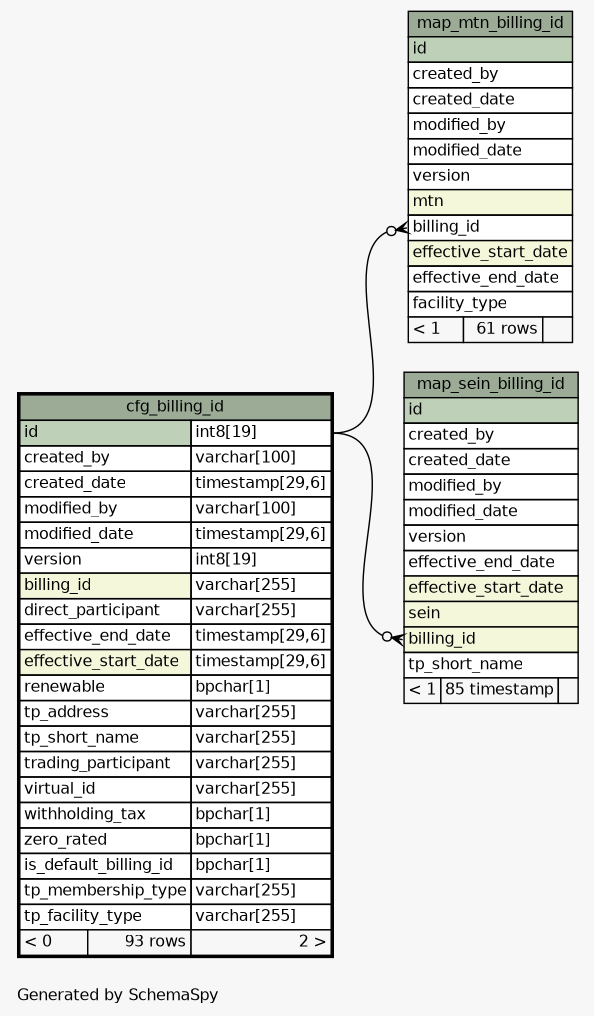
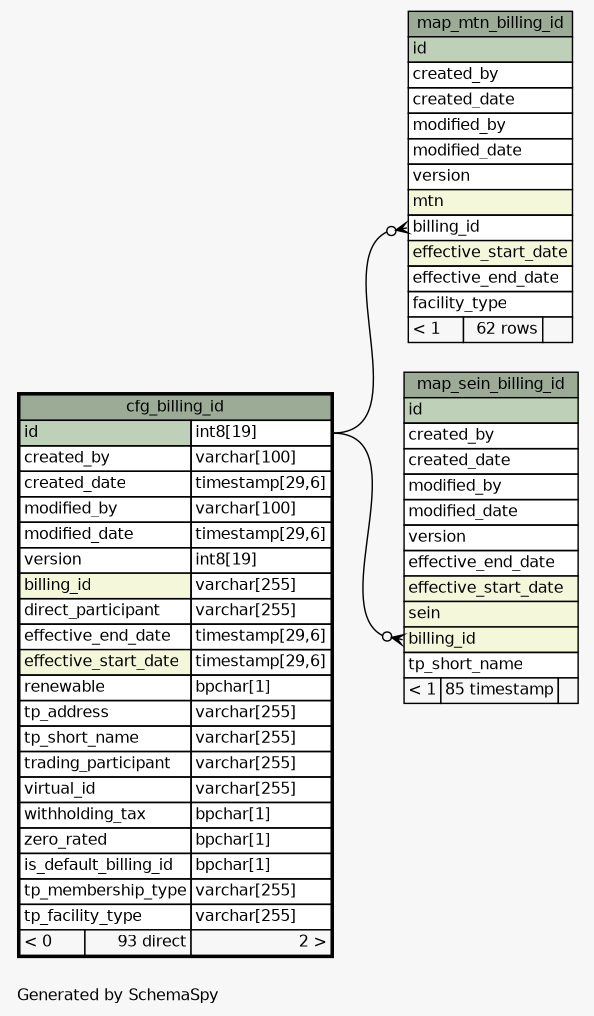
  digraph {
    bgcolor="#f7f7f7"
    fontname=Helvetica
    fontsize=11
    label="\nGenerated by SchemaSpy"
    labeljust=l
    nodesep=0.18
    rankdir=RL
    ranksep=0.46
    node [fontname=Helvetica fontsize=11 shape=plaintext]
    edge [arrowhead=none arrowsize=0.8 arrowtail=crowodot dir=back headport="id.type:e" tailport="billing_id:w"]
-   n1 [label=<     <TABLE BORDER="0" CELLBORDER="1" CELLSPACING="0" BGCOLOR="#ffffff">       <TR><TD COLSPAN="3" BGCOLOR="#9bab96" ALIGN="CENTER">map_mtn_billing_id</TD></TR>       <TR><TD PORT="id" COLSPAN="3" BGCOLOR="#bed1b8" ALIGN="LEFT">id</TD></TR>       <TR><TD PORT="created_by" COLSPAN="3" ALIGN="LEFT">created_by</TD></TR>       <TR><TD PORT="created_date" COLSPAN="3" ALIGN="LEFT">created_date</TD></TR>       <TR><TD PORT="modified_by" COLSPAN="3" ALIGN="LEFT">modified_by</TD></TR>       <TR><TD PORT="modified_date" COLSPAN="3" ALIGN="LEFT">modified_date</TD></TR>       <TR><TD PORT="version" COLSPAN="3" ALIGN="LEFT">version</TD></TR>       <TR><TD PORT="mtn" COLSPAN="3" BGCOLOR="#f4f7da" ALIGN="LEFT">mtn</TD></TR>       <TR><TD PORT="billing_id" COLSPAN="3" ALIGN="LEFT">billing_id</TD></TR>       <TR><TD PORT="effective_start_date" COLSPAN="3" BGCOLOR="#f4f7da" ALIGN="LEFT">effective_start_date</TD></TR>       <TR><TD PORT="effective_end_date" COLSPAN="3" ALIGN="LEFT">effective_end_date</TD></TR>       <TR><TD PORT="facility_type" COLSPAN="3" ALIGN="LEFT">facility_type</TD></TR>       <TR><TD ALIGN="LEFT" BGCOLOR="#f7f7f7">&lt; 1</TD><TD ALIGN="RIGHT" BGCOLOR="#f7f7f7">61 rows</TD><TD ALIGN="RIGHT" BGCOLOR="#f7f7f7">  </TD></TR>     </TABLE>>]
-   n2 [label=<     <TABLE BORDER="2" CELLBORDER="1" CELLSPACING="0" BGCOLOR="#ffffff">       <TR><TD COLSPAN="3" BGCOLOR="#9bab96" ALIGN="CENTER">cfg_billing_id</TD></TR>       <TR><TD PORT="id" COLSPAN="2" BGCOLOR="#bed1b8" ALIGN="LEFT">id</TD><TD PORT="id.type" ALIGN="LEFT">int8[19]</TD></TR>       <TR><TD PORT="created_by" COLSPAN="2" ALIGN="LEFT">created_by</TD><TD PORT="created_by.type" ALIGN="LEFT">varchar[100]</TD></TR>       <TR><TD PORT="created_date" COLSPAN="2" ALIGN="LEFT">created_date</TD><TD PORT="created_date.type" ALIGN="LEFT">timestamp[29,6]</TD></TR>       <TR><TD PORT="modified_by" COLSPAN="2" ALIGN="LEFT">modified_by</TD><TD PORT="modified_by.type" ALIGN="LEFT">varchar[100]</TD></TR>       <TR><TD PORT="modified_date" COLSPAN="2" ALIGN="LEFT">modified_date</TD><TD PORT="modified_date.type" ALIGN="LEFT">timestamp[29,6]</TD></TR>       <TR><TD PORT="version" COLSPAN="2" ALIGN="LEFT">version</TD><TD PORT="version.type" ALIGN="LEFT">int8[19]</TD></TR>       <TR><TD PORT="billing_id" COLSPAN="2" BGCOLOR="#f4f7da" ALIGN="LEFT">billing_id</TD><TD PORT="billing_id.type" ALIGN="LEFT">varchar[255]</TD></TR>       <TR><TD PORT="direct_participant" COLSPAN="2" ALIGN="LEFT">direct_participant</TD><TD PORT="direct_participant.type" ALIGN="LEFT">varchar[255]</TD></TR>       <TR><TD PORT="effective_end_date" COLSPAN="2" ALIGN="LEFT">effective_end_date</TD><TD PORT="effective_end_date.type" ALIGN="LEFT">timestamp[29,6]</TD></TR>       <TR><TD PORT="effective_start_date" COLSPAN="2" BGCOLOR="#f4f7da" ALIGN="LEFT">effective_start_date</TD><TD PORT="effective_start_date.type" ALIGN="LEFT">timestamp[29,6]</TD></TR>       <TR><TD PORT="renewable" COLSPAN="2" ALIGN="LEFT">renewable</TD><TD PORT="renewable.type" ALIGN="LEFT">bpchar[1]</TD></TR>       <TR><TD PORT="tp_address" COLSPAN="2" ALIGN="LEFT">tp_address</TD><TD PORT="tp_address.type" ALIGN="LEFT">varchar[255]</TD></TR>       <TR><TD PORT="tp_short_name" COLSPAN="2" ALIGN="LEFT">tp_short_name</TD><TD PORT="tp_short_name.type" ALIGN="LEFT">varchar[255]</TD></TR>       <TR><TD PORT="trading_participant" COLSPAN="2" ALIGN="LEFT">trading_participant</TD><TD PORT="trading_participant.type" ALIGN="LEFT">varchar[255]</TD></TR>       <TR><TD PORT="virtual_id" COLSPAN="2" ALIGN="LEFT">virtual_id</TD><TD PORT="virtual_id.type" ALIGN="LEFT">varchar[255]</TD></TR>       <TR><TD PORT="withholding_tax" COLSPAN="2" ALIGN="LEFT">withholding_tax</TD><TD PORT="withholding_tax.type" ALIGN="LEFT">bpchar[1]</TD></TR>       <TR><TD PORT="zero_rated" COLSPAN="2" ALIGN="LEFT">zero_rated</TD><TD PORT="zero_rated.type" ALIGN="LEFT">bpchar[1]</TD></TR>       <TR><TD PORT="is_default_billing_id" COLSPAN="2" ALIGN="LEFT">is_default_billing_id</TD><TD PORT="is_default_billing_id.type" ALIGN="LEFT">bpchar[1]</TD></TR>       <TR><TD PORT="tp_membership_type" COLSPAN="2" ALIGN="LEFT">tp_membership_type</TD><TD PORT="tp_membership_type.type" ALIGN="LEFT">varchar[255]</TD></TR>       <TR><TD PORT="tp_facility_type" COLSPAN="2" ALIGN="LEFT">tp_facility_type</TD><TD PORT="tp_facility_type.type" ALIGN="LEFT">varchar[255]</TD></TR>       <TR><TD ALIGN="LEFT" BGCOLOR="#f7f7f7">&lt; 0</TD><TD ALIGN="RIGHT" BGCOLOR="#f7f7f7">93 rows</TD><TD ALIGN="RIGHT" BGCOLOR="#f7f7f7">2 &gt;</TD></TR>     </TABLE>>]
+   n1 [label=<     <TABLE BORDER="0" CELLBORDER="1" CELLSPACING="0" BGCOLOR="#ffffff">       <TR><TD COLSPAN="3" BGCOLOR="#9bab96" ALIGN="CENTER">map_mtn_billing_id</TD></TR>       <TR><TD PORT="id" COLSPAN="3" BGCOLOR="#bed1b8" ALIGN="LEFT">id</TD></TR>       <TR><TD PORT="created_by" COLSPAN="3" ALIGN="LEFT">created_by</TD></TR>       <TR><TD PORT="created_date" COLSPAN="3" ALIGN="LEFT">created_date</TD></TR>       <TR><TD PORT="modified_by" COLSPAN="3" ALIGN="LEFT">modified_by</TD></TR>       <TR><TD PORT="modified_date" COLSPAN="3" ALIGN="LEFT">modified_date</TD></TR>       <TR><TD PORT="version" COLSPAN="3" ALIGN="LEFT">version</TD></TR>       <TR><TD PORT="mtn" COLSPAN="3" BGCOLOR="#f4f7da" ALIGN="LEFT">mtn</TD></TR>       <TR><TD PORT="billing_id" COLSPAN="3" ALIGN="LEFT">billing_id</TD></TR>       <TR><TD PORT="effective_start_date" COLSPAN="3" BGCOLOR="#f4f7da" ALIGN="LEFT">effective_start_date</TD></TR>       <TR><TD PORT="effective_end_date" COLSPAN="3" ALIGN="LEFT">effective_end_date</TD></TR>       <TR><TD PORT="facility_type" COLSPAN="3" ALIGN="LEFT">facility_type</TD></TR>       <TR><TD ALIGN="LEFT" BGCOLOR="#f7f7f7">&lt; 1</TD><TD ALIGN="RIGHT" BGCOLOR="#f7f7f7">62 rows</TD><TD ALIGN="RIGHT" BGCOLOR="#f7f7f7">  </TD></TR>     </TABLE>>]
+   n2 [label=<     <TABLE BORDER="2" CELLBORDER="1" CELLSPACING="0" BGCOLOR="#ffffff">       <TR><TD COLSPAN="3" BGCOLOR="#9bab96" ALIGN="CENTER">cfg_billing_id</TD></TR>       <TR><TD PORT="id" COLSPAN="2" BGCOLOR="#bed1b8" ALIGN="LEFT">id</TD><TD PORT="id.type" ALIGN="LEFT">int8[19]</TD></TR>       <TR><TD PORT="created_by" COLSPAN="2" ALIGN="LEFT">created_by</TD><TD PORT="created_by.type" ALIGN="LEFT">varchar[100]</TD></TR>       <TR><TD PORT="created_date" COLSPAN="2" ALIGN="LEFT">created_date</TD><TD PORT="created_date.type" ALIGN="LEFT">timestamp[29,6]</TD></TR>       <TR><TD PORT="modified_by" COLSPAN="2" ALIGN="LEFT">modified_by</TD><TD PORT="modified_by.type" ALIGN="LEFT">varchar[100]</TD></TR>       <TR><TD PORT="modified_date" COLSPAN="2" ALIGN="LEFT">modified_date</TD><TD PORT="modified_date.type" ALIGN="LEFT">timestamp[29,6]</TD></TR>       <TR><TD PORT="version" COLSPAN="2" ALIGN="LEFT">version</TD><TD PORT="version.type" ALIGN="LEFT">int8[19]</TD></TR>       <TR><TD PORT="billing_id" COLSPAN="2" BGCOLOR="#f4f7da" ALIGN="LEFT">billing_id</TD><TD PORT="billing_id.type" ALIGN="LEFT">varchar[255]</TD></TR>       <TR><TD PORT="direct_participant" COLSPAN="2" ALIGN="LEFT">direct_participant</TD><TD PORT="direct_participant.type" ALIGN="LEFT">varchar[255]</TD></TR>       <TR><TD PORT="effective_end_date" COLSPAN="2" ALIGN="LEFT">effective_end_date</TD><TD PORT="effective_end_date.type" ALIGN="LEFT">timestamp[29,6]</TD></TR>       <TR><TD PORT="effective_start_date" COLSPAN="2" BGCOLOR="#f4f7da" ALIGN="LEFT">effective_start_date</TD><TD PORT="effective_start_date.type" ALIGN="LEFT">timestamp[29,6]</TD></TR>       <TR><TD PORT="renewable" COLSPAN="2" ALIGN="LEFT">renewable</TD><TD PORT="renewable.type" ALIGN="LEFT">bpchar[1]</TD></TR>       <TR><TD PORT="tp_address" COLSPAN="2" ALIGN="LEFT">tp_address</TD><TD PORT="tp_address.type" ALIGN="LEFT">varchar[255]</TD></TR>       <TR><TD PORT="tp_short_name" COLSPAN="2" ALIGN="LEFT">tp_short_name</TD><TD PORT="tp_short_name.type" ALIGN="LEFT">varchar[255]</TD></TR>       <TR><TD PORT="trading_participant" COLSPAN="2" ALIGN="LEFT">trading_participant</TD><TD PORT="trading_participant.type" ALIGN="LEFT">varchar[255]</TD></TR>       <TR><TD PORT="virtual_id" COLSPAN="2" ALIGN="LEFT">virtual_id</TD><TD PORT="virtual_id.type" ALIGN="LEFT">varchar[255]</TD></TR>       <TR><TD PORT="withholding_tax" COLSPAN="2" ALIGN="LEFT">withholding_tax</TD><TD PORT="withholding_tax.type" ALIGN="LEFT">bpchar[1]</TD></TR>       <TR><TD PORT="zero_rated" COLSPAN="2" ALIGN="LEFT">zero_rated</TD><TD PORT="zero_rated.type" ALIGN="LEFT">bpchar[1]</TD></TR>       <TR><TD PORT="is_default_billing_id" COLSPAN="2" ALIGN="LEFT">is_default_billing_id</TD><TD PORT="is_default_billing_id.type" ALIGN="LEFT">bpchar[1]</TD></TR>       <TR><TD PORT="tp_membership_type" COLSPAN="2" ALIGN="LEFT">tp_membership_type</TD><TD PORT="tp_membership_type.type" ALIGN="LEFT">varchar[255]</TD></TR>       <TR><TD PORT="tp_facility_type" COLSPAN="2" ALIGN="LEFT">tp_facility_type</TD><TD PORT="tp_facility_type.type" ALIGN="LEFT">varchar[255]</TD></TR>       <TR><TD ALIGN="LEFT" BGCOLOR="#f7f7f7">&lt; 0</TD><TD ALIGN="RIGHT" BGCOLOR="#f7f7f7">93 direct</TD><TD ALIGN="RIGHT" BGCOLOR="#f7f7f7">2 &gt;</TD></TR>     </TABLE>>]
    n3 [label=<     <TABLE BORDER="0" CELLBORDER="1" CELLSPACING="0" BGCOLOR="#ffffff">       <TR><TD COLSPAN="3" BGCOLOR="#9bab96" ALIGN="CENTER">map_sein_billing_id</TD></TR>       <TR><TD PORT="id" COLSPAN="3" BGCOLOR="#bed1b8" ALIGN="LEFT">id</TD></TR>       <TR><TD PORT="created_by" COLSPAN="3" ALIGN="LEFT">created_by</TD></TR>       <TR><TD PORT="created_date" COLSPAN="3" ALIGN="LEFT">created_date</TD></TR>       <TR><TD PORT="modified_by" COLSPAN="3" ALIGN="LEFT">modified_by</TD></TR>       <TR><TD PORT="modified_date" COLSPAN="3" ALIGN="LEFT">modified_date</TD></TR>       <TR><TD PORT="version" COLSPAN="3" ALIGN="LEFT">version</TD></TR>       <TR><TD PORT="effective_end_date" COLSPAN="3" ALIGN="LEFT">effective_end_date</TD></TR>       <TR><TD PORT="effective_start_date" COLSPAN="3" BGCOLOR="#f4f7da" ALIGN="LEFT">effective_start_date</TD></TR>       <TR><TD PORT="sein" COLSPAN="3" BGCOLOR="#f4f7da" ALIGN="LEFT">sein</TD></TR>       <TR><TD PORT="billing_id" COLSPAN="3" BGCOLOR="#f4f7da" ALIGN="LEFT">billing_id</TD></TR>       <TR><TD PORT="tp_short_name" COLSPAN="3" ALIGN="LEFT">tp_short_name</TD></TR>       <TR><TD ALIGN="LEFT" BGCOLOR="#f7f7f7">&lt; 1</TD><TD ALIGN="RIGHT" BGCOLOR="#f7f7f7">85 timestamp</TD><TD ALIGN="RIGHT" BGCOLOR="#f7f7f7">  </TD></TR>     </TABLE>>]
    n1 -> n2
    n3 -> n2
  }
